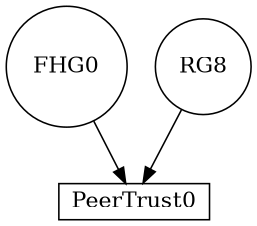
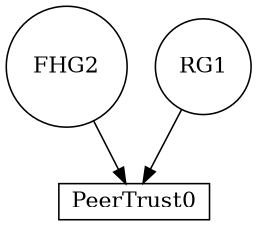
  digraph {
    node [shape=circle]
-   n1 [label=FHG0]
+   n1 [label=FHG2]
    n2 [height=0.01 label=PeerTrust0 shape=box width=1]
-   n3 [label=RG8]
+   n3 [label=RG1]
    n1 -> n2
    n3 -> n2
  }
